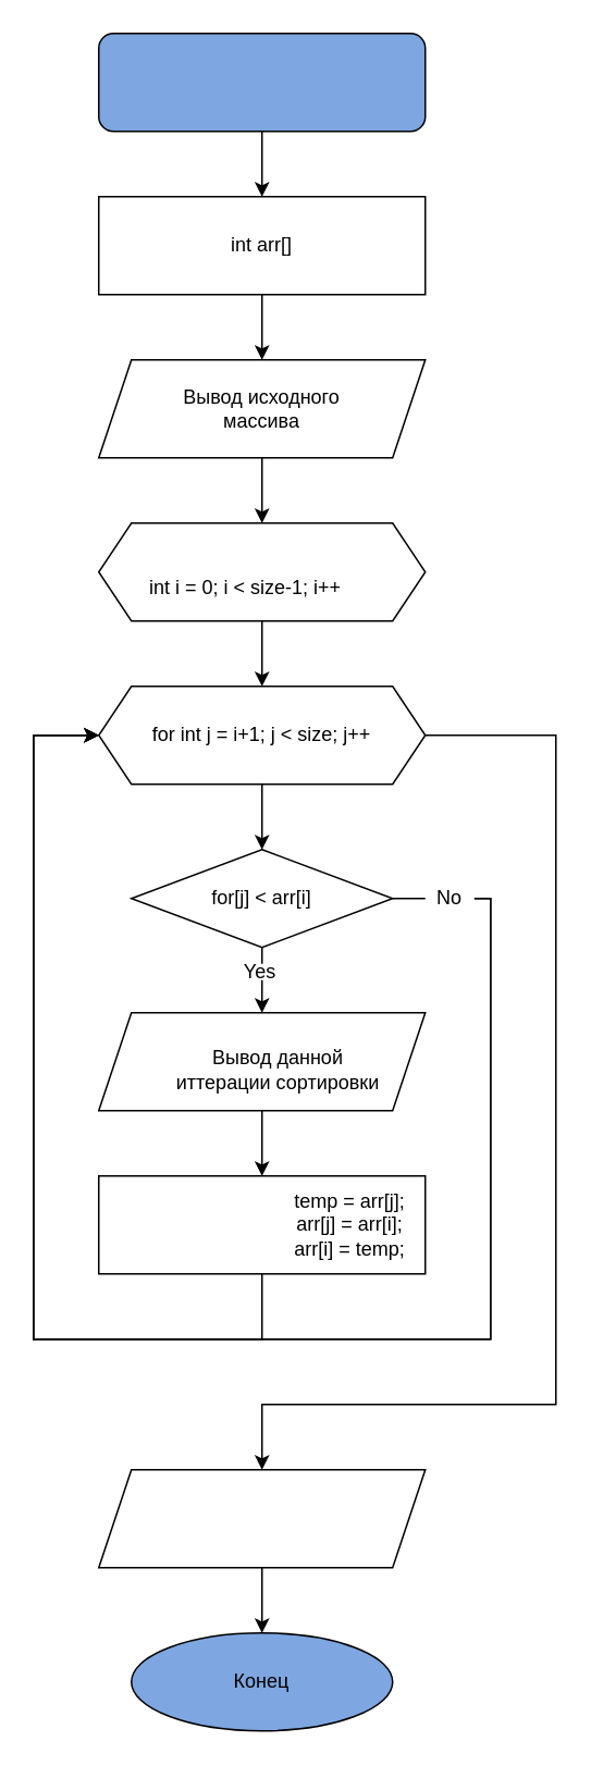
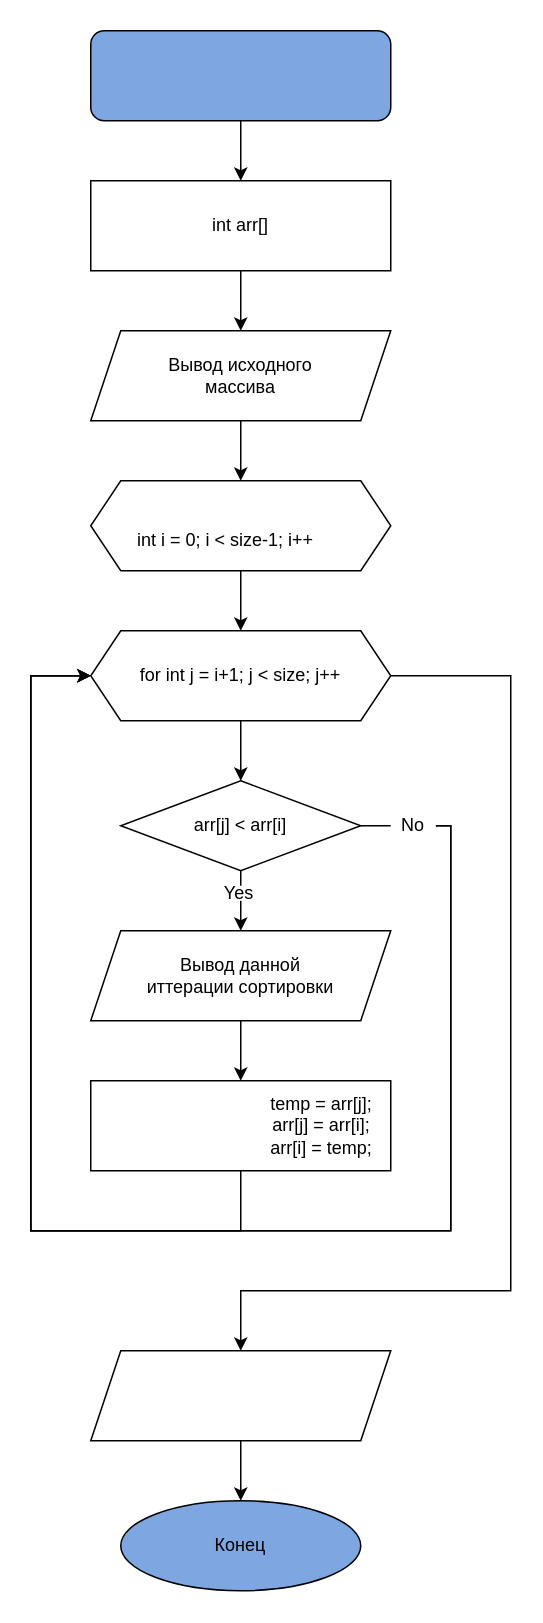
  <mxCell id="0" />
  <mxCell id="1" parent="0" />
  <mxCell id="2" style="edgeStyle=orthogonalEdgeStyle;rounded=0;orthogonalLoop=1;jettySize=auto;html=1;exitX=0.5;exitY=1;exitDx=0;exitDy=0;entryX=0.5;entryY=0;entryDx=0;entryDy=0;" parent="1" source="3" target="5" edge="1"><mxGeometry relative="1" as="geometry" /></mxCell>
  <mxCell id="3" value="" style="rounded=1;whiteSpace=wrap;html=1;fillColor=#7EA6E0;" parent="1" vertex="1"><mxGeometry x="60" y="20" width="200" height="60" as="geometry" /></mxCell>
  <mxCell id="4" style="edgeStyle=orthogonalEdgeStyle;rounded=0;orthogonalLoop=1;jettySize=auto;html=1;exitX=0.5;exitY=1;exitDx=0;exitDy=0;entryX=0.5;entryY=0;entryDx=0;entryDy=0;" parent="1" source="5" target="8" edge="1"><mxGeometry relative="1" as="geometry" /></mxCell>
  <mxCell id="5" value="" style="rounded=0;whiteSpace=wrap;html=1;" parent="1" vertex="1"><mxGeometry x="60" y="120" width="200" height="60" as="geometry" /></mxCell>
  <mxCell id="6" value="int arr[]" style="text;html=1;strokeColor=none;fillColor=none;align=center;verticalAlign=middle;whiteSpace=wrap;rounded=0;" parent="1" vertex="1"><mxGeometry x="130" y="135" width="60" height="30" as="geometry" /></mxCell>
  <mxCell id="7" style="edgeStyle=orthogonalEdgeStyle;rounded=0;orthogonalLoop=1;jettySize=auto;html=1;exitX=0.5;exitY=1;exitDx=0;exitDy=0;entryX=0.5;entryY=0;entryDx=0;entryDy=0;" parent="1" source="8" target="11" edge="1"><mxGeometry relative="1" as="geometry" /></mxCell>
  <mxCell id="8" value="" style="shape=parallelogram;perimeter=parallelogramPerimeter;whiteSpace=wrap;html=1;fixedSize=1;" parent="1" vertex="1"><mxGeometry x="60" y="220" width="200" height="60" as="geometry" /></mxCell>
  <mxCell id="9" value="Вывод исходного массива" style="text;html=1;strokeColor=none;fillColor=none;align=center;verticalAlign=middle;whiteSpace=wrap;rounded=0;" parent="1" vertex="1"><mxGeometry x="105" y="235" width="110" height="30" as="geometry" /></mxCell>
  <mxCell id="10" style="edgeStyle=orthogonalEdgeStyle;rounded=0;orthogonalLoop=1;jettySize=auto;html=1;exitX=0.5;exitY=1;exitDx=0;exitDy=0;" parent="1" source="11" target="15" edge="1"><mxGeometry relative="1" as="geometry" /></mxCell>
  <mxCell id="11" value="" style="shape=hexagon;perimeter=hexagonPerimeter2;whiteSpace=wrap;html=1;fixedSize=1;" parent="1" vertex="1"><mxGeometry x="60" y="320" width="200" height="60" as="geometry" /></mxCell>
  <mxCell id="12" value="int i = 0; i &amp;lt; size-1; i++" style="text;html=1;strokeColor=none;fillColor=none;align=center;verticalAlign=middle;whiteSpace=wrap;rounded=0;" parent="1" vertex="1"><mxGeometry x="90" y="345" width="120" height="30" as="geometry" /></mxCell>
  <mxCell id="13" style="edgeStyle=orthogonalEdgeStyle;rounded=0;orthogonalLoop=1;jettySize=auto;html=1;exitX=0.5;exitY=1;exitDx=0;exitDy=0;entryX=0.5;entryY=0;entryDx=0;entryDy=0;" parent="1" source="15" target="22" edge="1"><mxGeometry relative="1" as="geometry" /></mxCell>
  <mxCell id="14" style="edgeStyle=orthogonalEdgeStyle;rounded=0;orthogonalLoop=1;jettySize=auto;html=1;exitX=1;exitY=0.5;exitDx=0;exitDy=0;entryX=0.5;entryY=0;entryDx=0;entryDy=0;" parent="1" source="15" target="31" edge="1"><mxGeometry relative="1" as="geometry"><Array as="points"><mxPoint x="340" y="450" /><mxPoint x="340" y="860" /></Array></mxGeometry></mxCell>
  <mxCell id="15" value="" style="shape=hexagon;perimeter=hexagonPerimeter2;whiteSpace=wrap;html=1;fixedSize=1;" parent="1" vertex="1"><mxGeometry x="60" y="420" width="200" height="60" as="geometry" /></mxCell>
  <mxCell id="16" value="for int j = i+1; j &amp;lt; size; j++" style="text;html=1;strokeColor=none;fillColor=none;align=center;verticalAlign=middle;whiteSpace=wrap;rounded=0;" parent="1" vertex="1"><mxGeometry x="92" y="435" width="136" height="30" as="geometry" /></mxCell>
  <mxCell id="17" style="edgeStyle=orthogonalEdgeStyle;rounded=0;orthogonalLoop=1;jettySize=auto;html=1;exitX=0.5;exitY=1;exitDx=0;exitDy=0;entryX=0.5;entryY=0;entryDx=0;entryDy=0;" parent="1" source="18" target="26" edge="1"><mxGeometry relative="1" as="geometry" /></mxCell>
  <mxCell id="18" value="" style="shape=parallelogram;perimeter=parallelogramPerimeter;whiteSpace=wrap;html=1;fixedSize=1;" parent="1" vertex="1"><mxGeometry x="60" y="620" width="200" height="60" as="geometry" /></mxCell>
- <mxCell id="19" value="Вывод данной иттерации сортировки" style="text;html=1;strokeColor=none;fillColor=none;align=center;verticalAlign=middle;whiteSpace=wrap;rounded=0;" parent="1" vertex="1"><mxGeometry x="100" y="640" width="140" height="30" as="geometry" /></mxCell>
+ <mxCell id="19" value="Вывод данной иттерации сортировки" style="text;html=1;strokeColor=none;fillColor=none;align=center;verticalAlign=middle;whiteSpace=wrap;rounded=0;" parent="1" vertex="1"><mxGeometry x="90" y="635" width="140" height="30" as="geometry" /></mxCell>
  <mxCell id="20" style="edgeStyle=orthogonalEdgeStyle;rounded=0;orthogonalLoop=1;jettySize=auto;html=1;exitX=0.5;exitY=1;exitDx=0;exitDy=0;entryX=0.5;entryY=0;entryDx=0;entryDy=0;" parent="1" source="22" target="18" edge="1"><mxGeometry relative="1" as="geometry" /></mxCell>
  <mxCell id="21" style="edgeStyle=orthogonalEdgeStyle;rounded=0;orthogonalLoop=1;jettySize=auto;html=1;exitX=1;exitY=0.5;exitDx=0;exitDy=0;entryX=0;entryY=0.5;entryDx=0;entryDy=0;" parent="1" source="29" target="15" edge="1"><mxGeometry relative="1" as="geometry"><Array as="points"><mxPoint x="300" y="550" /><mxPoint x="300" y="820" /><mxPoint x="20" y="820" /><mxPoint x="20" y="450" /></Array></mxGeometry></mxCell>
  <mxCell id="22" value="" style="rhombus;whiteSpace=wrap;html=1;" parent="1" vertex="1"><mxGeometry x="80" y="520" width="160" height="60" as="geometry" /></mxCell>
- <mxCell id="23" value="for[j] &amp;lt; arr[i]" style="text;html=1;strokeColor=none;fillColor=none;align=center;verticalAlign=middle;whiteSpace=wrap;rounded=0;" parent="1" vertex="1"><mxGeometry x="125" y="535" width="70" height="30" as="geometry" /></mxCell>
+ <mxCell id="23" value="arr[j] &amp;lt; arr[i]" style="text;html=1;strokeColor=none;fillColor=none;align=center;verticalAlign=middle;whiteSpace=wrap;rounded=0;" parent="1" vertex="1"><mxGeometry x="125" y="535" width="70" height="30" as="geometry" /></mxCell>
  <mxCell id="24" value="Yes" style="text;strokeColor=none;align=center;fillColor=#FFFFFF;html=1;verticalAlign=middle;whiteSpace=wrap;rounded=0;" parent="1" vertex="1"><mxGeometry x="144" y="590" width="30" height="10" as="geometry" /></mxCell>
  <mxCell id="25" style="edgeStyle=orthogonalEdgeStyle;rounded=0;orthogonalLoop=1;jettySize=auto;html=1;exitX=0.5;exitY=1;exitDx=0;exitDy=0;entryX=0;entryY=0.5;entryDx=0;entryDy=0;" parent="1" source="26" target="15" edge="1"><mxGeometry relative="1" as="geometry"><Array as="points"><mxPoint x="160" y="820" /><mxPoint x="20" y="820" /><mxPoint x="20" y="450" /></Array></mxGeometry></mxCell>
  <mxCell id="26" value="" style="rounded=0;whiteSpace=wrap;html=1;" parent="1" vertex="1"><mxGeometry x="60" y="720" width="200" height="60" as="geometry" /></mxCell>
  <mxCell id="27" value="temp = arr[j];&lt;br&gt;arr[j] = arr[i];&lt;br&gt;arr[i] = temp;" style="text;html=1;strokeColor=none;fillColor=none;align=center;verticalAlign=middle;whiteSpace=wrap;rounded=0;" parent="1" vertex="1"><mxGeometry x="179" y="730" width="70" height="40" as="geometry" /></mxCell>
  <mxCell id="28" value="" style="edgeStyle=orthogonalEdgeStyle;rounded=0;orthogonalLoop=1;jettySize=auto;html=1;exitX=1;exitY=0.5;exitDx=0;exitDy=0;entryX=0;entryY=0.5;entryDx=0;entryDy=0;" parent="1" source="22" target="15" edge="1"><mxGeometry relative="1" as="geometry"><mxPoint x="240" y="550" as="sourcePoint" /><mxPoint x="250" y="550" as="targetPoint" /><Array as="points"><mxPoint x="300" y="550" /><mxPoint x="300" y="820" /><mxPoint x="20" y="820" /><mxPoint x="20" y="450" /></Array></mxGeometry></mxCell>
  <mxCell id="29" value="No" style="text;html=1;strokeColor=none;fillColor=#FFFFFF;align=center;verticalAlign=middle;whiteSpace=wrap;rounded=0;" parent="1" vertex="1"><mxGeometry x="260" y="545" width="30" height="10" as="geometry" /></mxCell>
  <mxCell id="30" style="edgeStyle=orthogonalEdgeStyle;rounded=0;orthogonalLoop=1;jettySize=auto;html=1;exitX=0.5;exitY=1;exitDx=0;exitDy=0;entryX=0.5;entryY=0;entryDx=0;entryDy=0;" parent="1" source="31" target="32" edge="1"><mxGeometry relative="1" as="geometry" /></mxCell>
  <mxCell id="31" value="" style="shape=parallelogram;perimeter=parallelogramPerimeter;whiteSpace=wrap;html=1;fixedSize=1;" parent="1" vertex="1"><mxGeometry x="60" y="900" width="200" height="60" as="geometry" /></mxCell>
  <mxCell id="32" value="" style="ellipse;whiteSpace=wrap;html=1;fillColor=#7EA6E0;" parent="1" vertex="1"><mxGeometry x="80" y="1000" width="160" height="60" as="geometry" /></mxCell>
  <mxCell id="33" value="Конец" style="text;html=1;strokeColor=none;fillColor=none;align=center;verticalAlign=middle;whiteSpace=wrap;rounded=0;" parent="1" vertex="1"><mxGeometry x="130" y="1015" width="60" height="30" as="geometry" /></mxCell>
